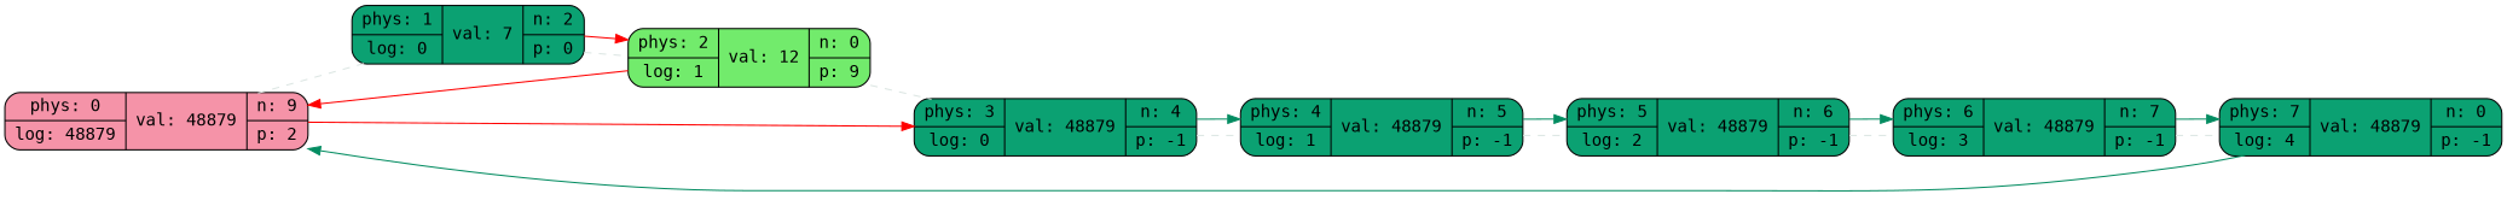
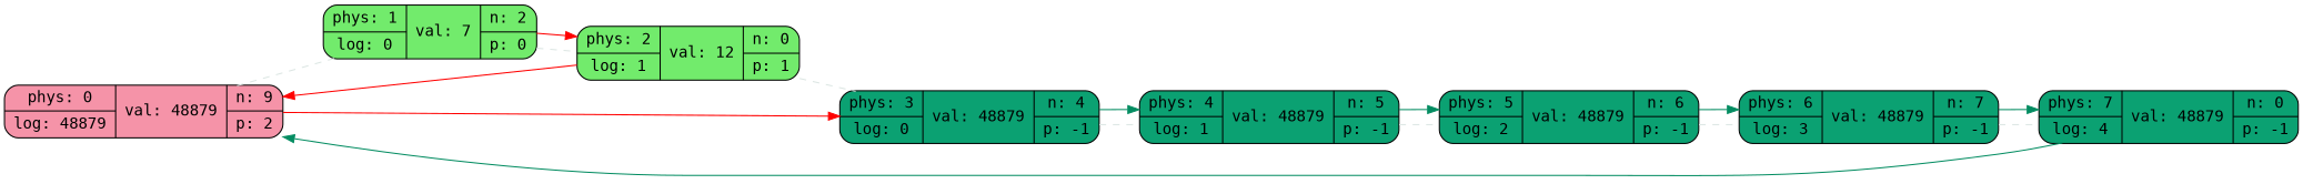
  digraph {
    fontname="DejaVu Sans Mono"
    rankdir=LR
    node [fillcolor="#0ba172" fontname="DejaVu Sans Mono" shape=record style="rounded, filled"]
    edge [color="#dce6e3" fontname="DejaVu Sans Mono"]
    n1 [fillcolor="#f593a8" label="{{phys: 0 | log: 48879} | val: 48879 | {n: 9 | p: 2} }"]
-   n2 [label="{{phys: 1 | log: 0} | val: 7 | {n: 2 | p: 0} }"]
+   n2 [fillcolor="#72eb6c" label="{{phys: 1 | log: 0} | val: 7 | {n: 2 | p: 0} }"]
    n3 [label="{{phys: 3 | log: 0} | val: 48879 | {n: 4 | p: -1} }"]
-   n4 [fillcolor="#72eb6c" label="{{phys: 2 | log: 1} | val: 12 | {n: 0 | p: 9} }"]
+   n4 [fillcolor="#72eb6c" label="{{phys: 2 | log: 1} | val: 12 | {n: 0 | p: 1} }"]
    n5 [label="{{phys: 4 | log: 1} | val: 48879 | {n: 5 | p: -1} }"]
    n6 [label="{{phys: 5 | log: 2} | val: 48879 | {n: 6 | p: -1} }"]
    n7 [label="{{phys: 6 | log: 3} | val: 48879 | {n: 7 | p: -1} }"]
    n8 [label="{{phys: 7 | log: 4} | val: 48879 | {n: 0 | p: -1} }"]
    n1 -> n2 [arrowhead=none style=dashed]
    n1 -> n3 [color=red]
    n2 -> n4 [arrowhead=none style=dashed]
    n2 -> n4 [color=red]
    n3 -> n5 [arrowhead=none style=dashed]
    n3 -> n5 [color="#038c61"]
    n4 -> n1 [color=red]
    n4 -> n3 [arrowhead=none style=dashed]
    n5 -> n6 [arrowhead=none style=dashed]
    n5 -> n6 [color="#038c61"]
    n6 -> n7 [arrowhead=none style=dashed]
    n6 -> n7 [color="#038c61"]
    n7 -> n8 [arrowhead=none style=dashed]
    n7 -> n8 [color="#038c61"]
    n8 -> n1 [color="#038c61"]
  }
